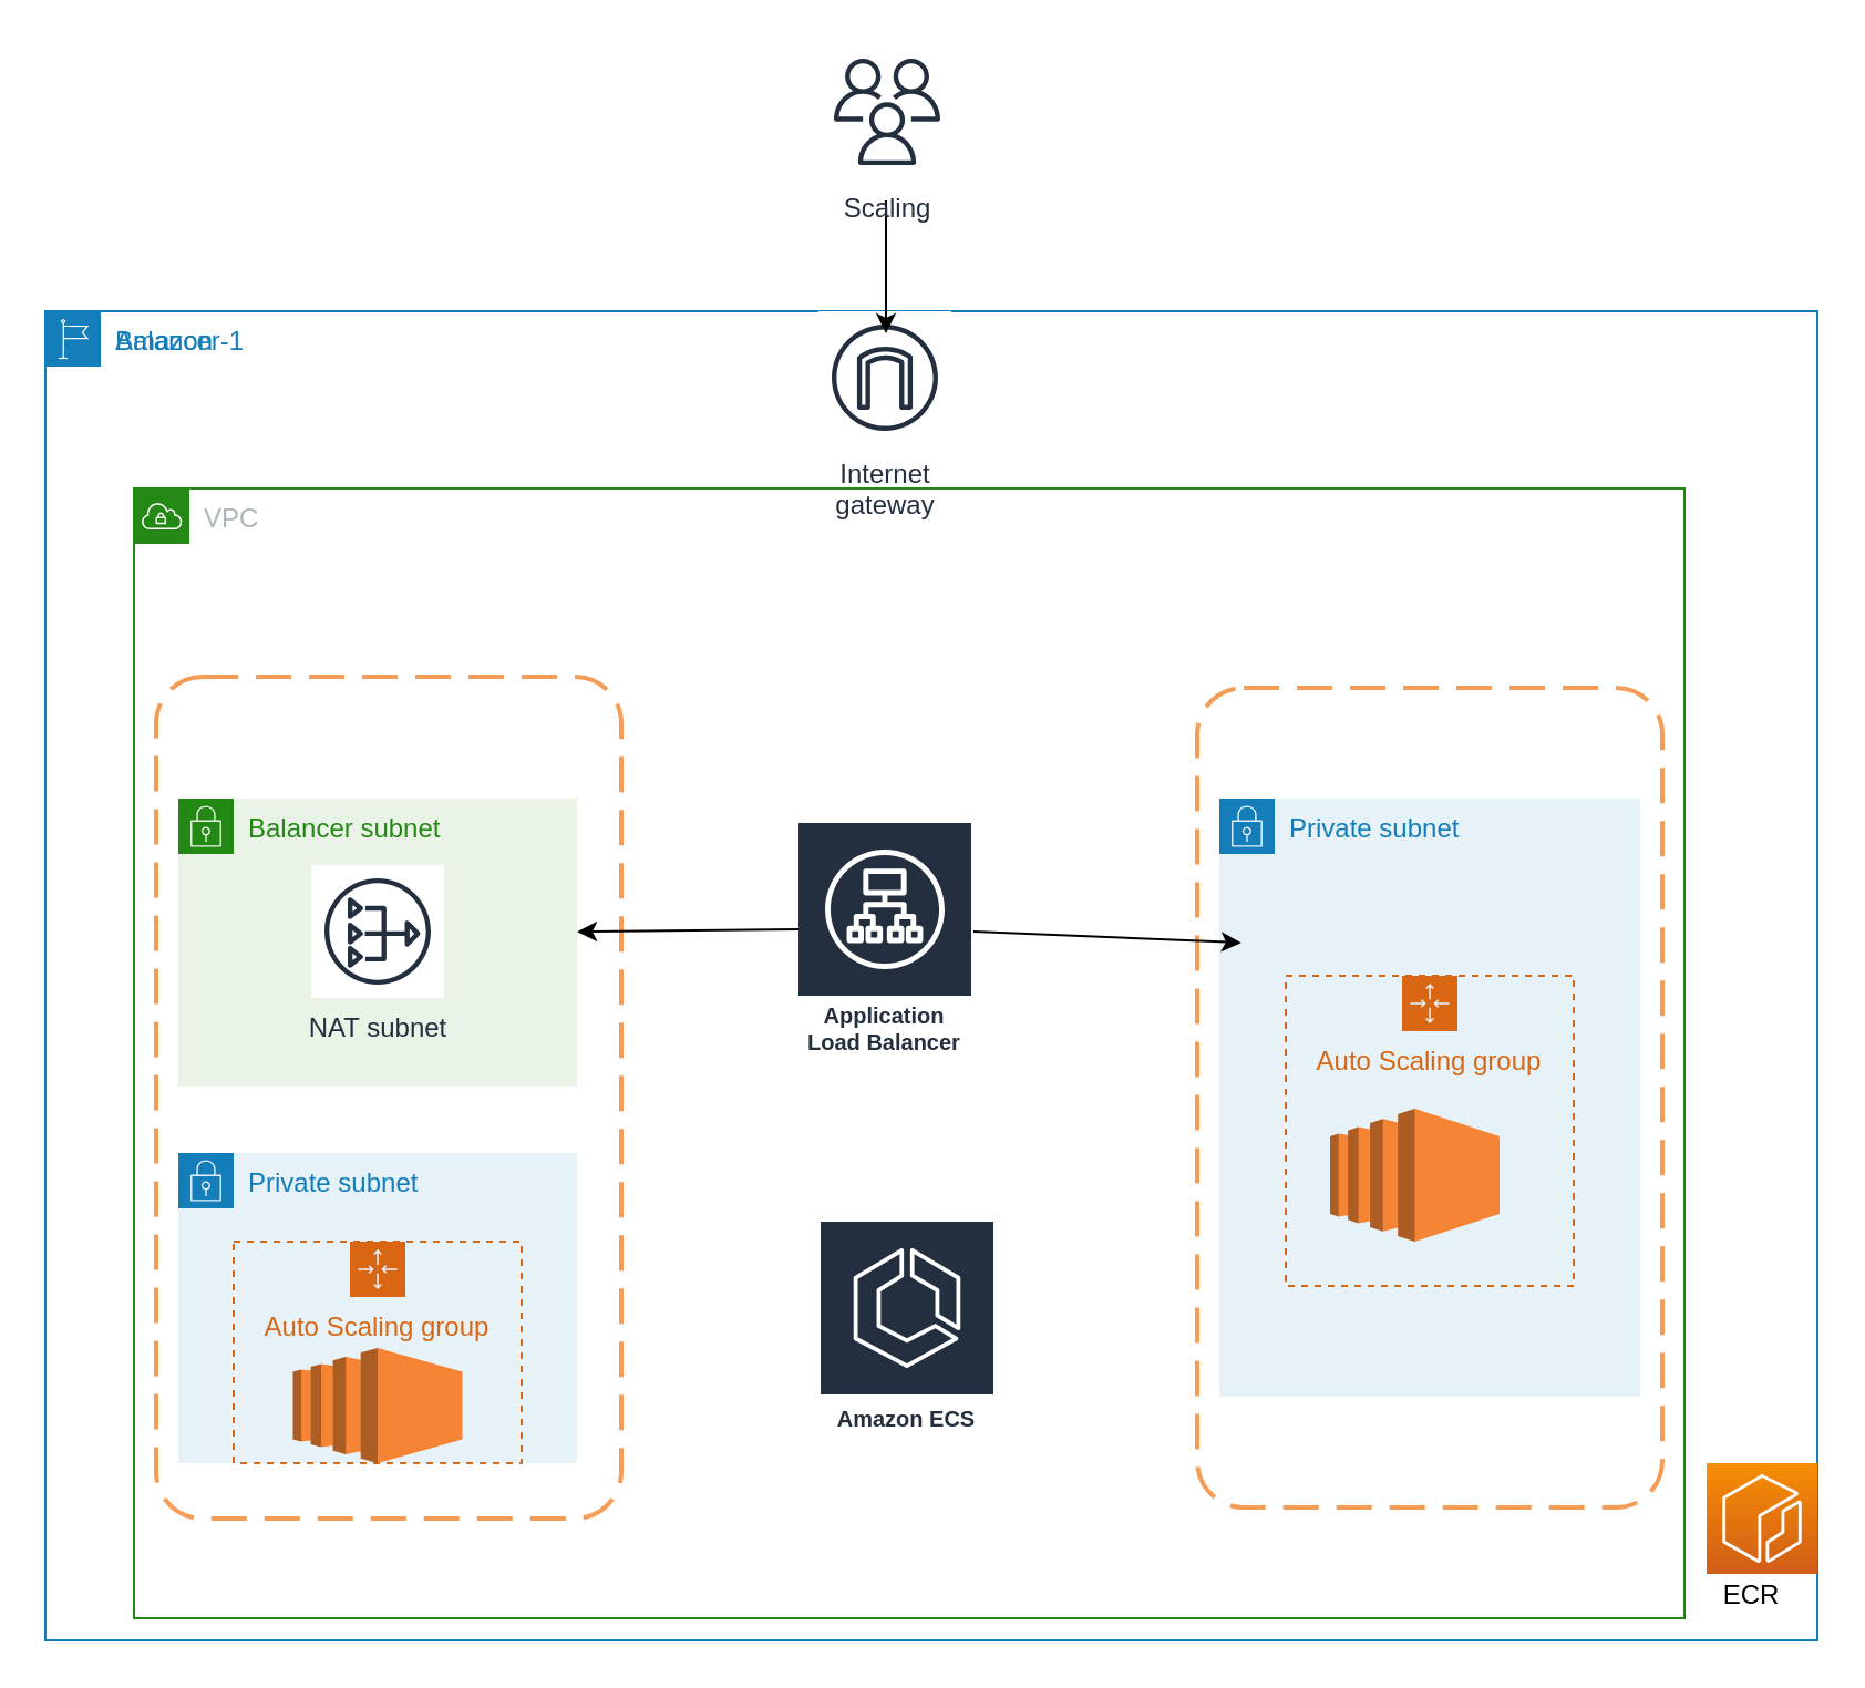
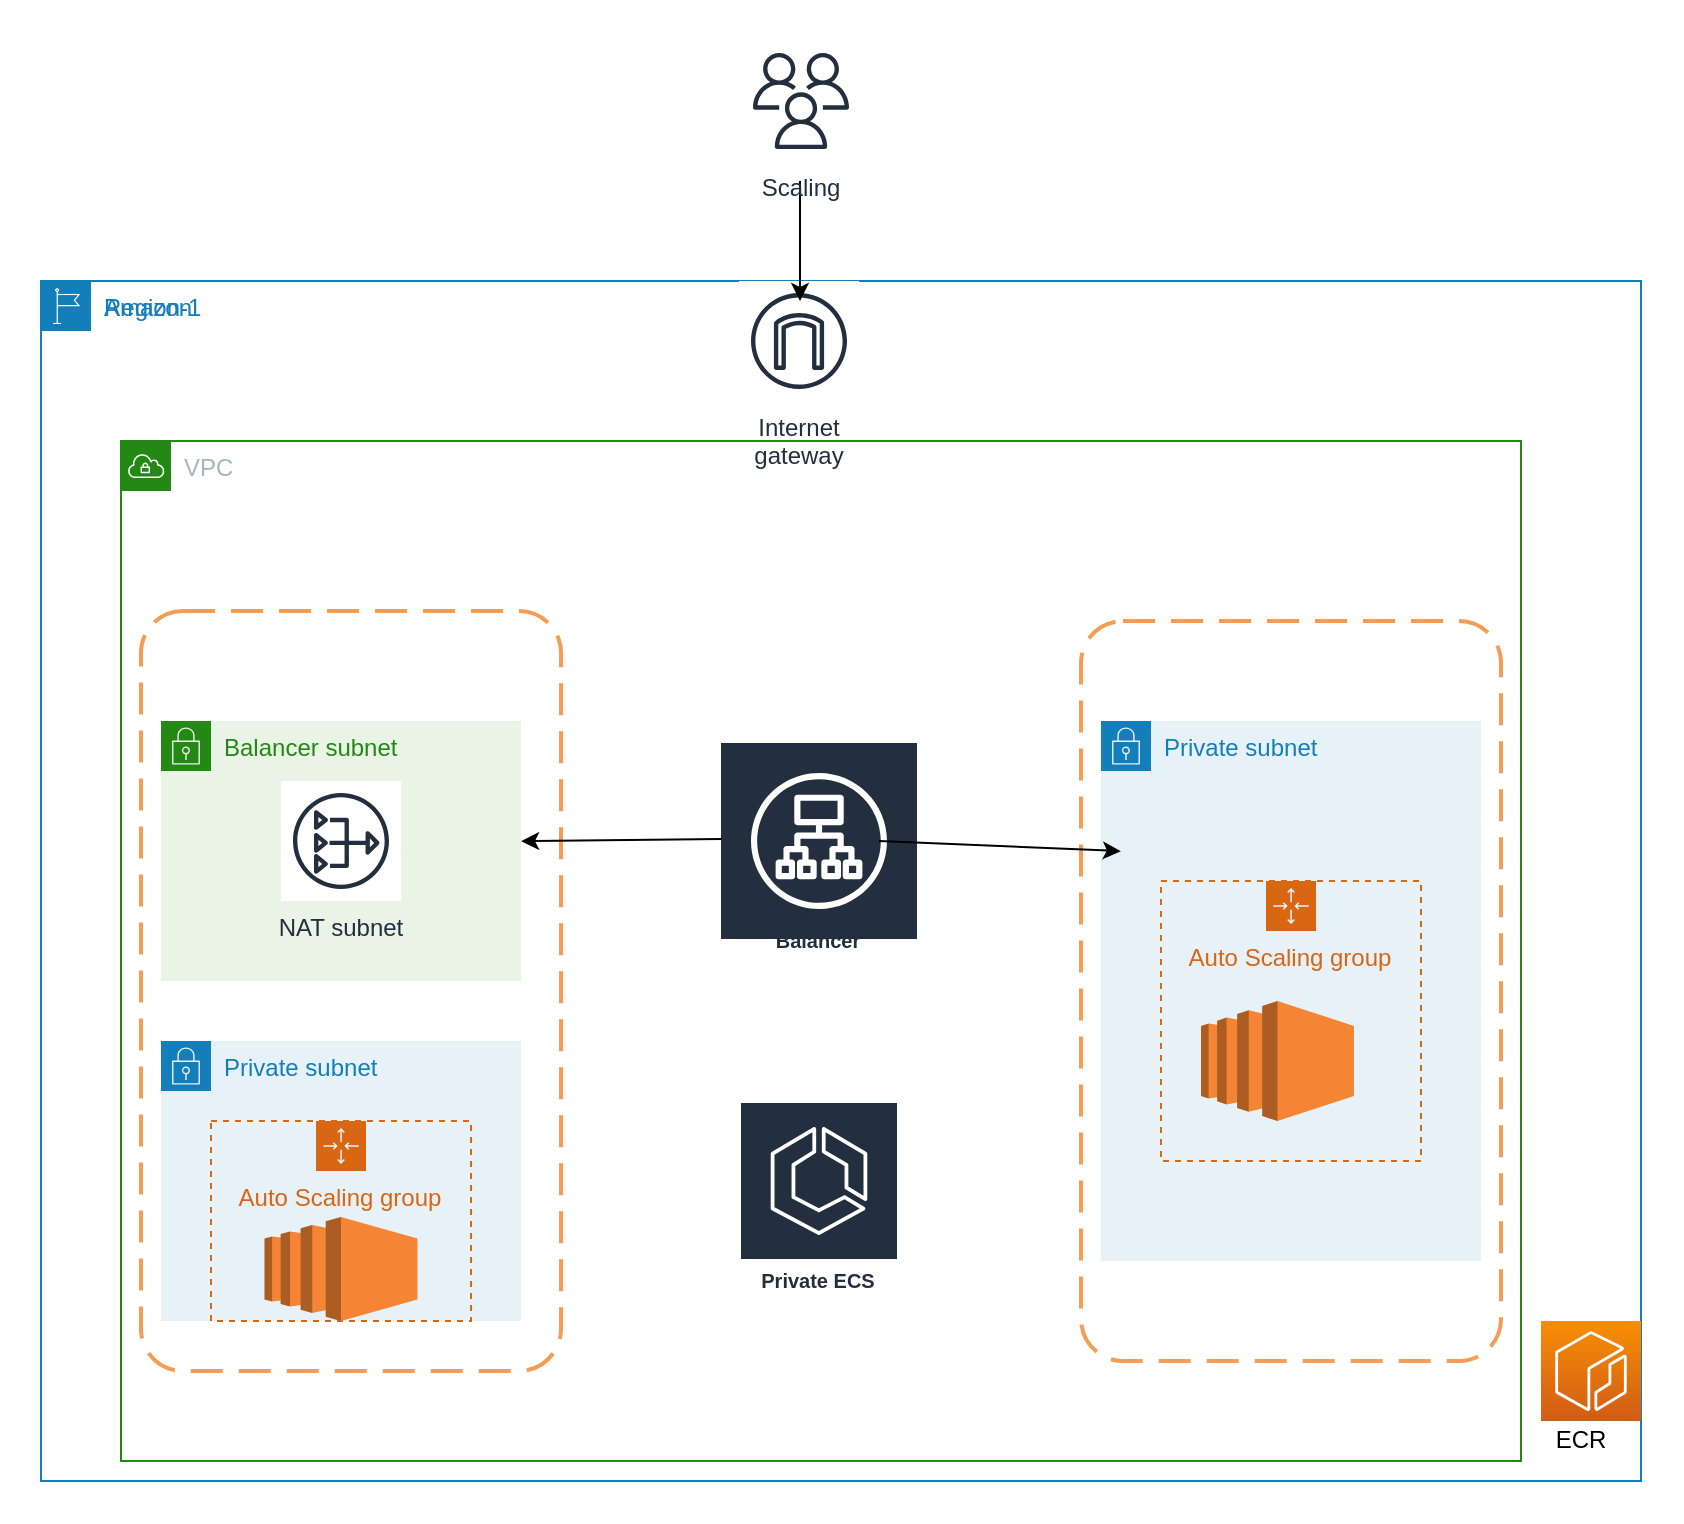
  <mxCell id="0" />
  <mxCell id="1" parent="0" />
  <mxCell id="2" value="Amazon" style="points=[[0,0],[0.25,0],[0.5,0],[0.75,0],[1,0],[1,0.25],[1,0.5],[1,0.75],[1,1],[0.75,1],[0.5,1],[0.25,1],[0,1],[0,0.75],[0,0.5],[0,0.25]];outlineConnect=0;gradientColor=none;html=1;whiteSpace=wrap;fontSize=12;fontStyle=0;container=1;pointerEvents=0;collapsible=0;recursiveResize=0;shape=mxgraph.aws4.group;grIcon=mxgraph.aws4.group_region;strokeColor=#147EBA;fillColor=none;verticalAlign=top;align=left;spacingLeft=30;fontColor=#147EBA;" parent="1" vertex="1"><mxGeometry x="20" y="140" width="800" height="600" as="geometry" /></mxCell>
  <mxCell id="3" value="VPC" style="points=[[0,0],[0.25,0],[0.5,0],[0.75,0],[1,0],[1,0.25],[1,0.5],[1,0.75],[1,1],[0.75,1],[0.5,1],[0.25,1],[0,1],[0,0.75],[0,0.5],[0,0.25]];outlineConnect=0;gradientColor=none;html=1;whiteSpace=wrap;fontSize=12;fontStyle=0;container=1;pointerEvents=0;collapsible=0;recursiveResize=0;shape=mxgraph.aws4.group;grIcon=mxgraph.aws4.group_vpc;strokeColor=#248814;fillColor=none;verticalAlign=top;align=left;spacingLeft=30;fontColor=#AAB7B8;dashed=0;" parent="1" vertex="1"><mxGeometry x="60" y="220" width="700" height="510" as="geometry" /></mxCell>
- <mxCell id="4" value="Balancer-1" style="points=[[0,0],[0.25,0],[0.5,0],[0.75,0],[1,0],[1,0.25],[1,0.5],[1,0.75],[1,1],[0.75,1],[0.5,1],[0.25,1],[0,1],[0,0.75],[0,0.5],[0,0.25]];outlineConnect=0;gradientColor=none;html=1;whiteSpace=wrap;fontSize=12;fontStyle=0;container=1;pointerEvents=0;collapsible=0;recursiveResize=0;shape=mxgraph.aws4.group;grIcon=mxgraph.aws4.group_region;strokeColor=#147EBA;fillColor=none;verticalAlign=top;align=left;spacingLeft=30;fontColor=#147EBA;dashed=1;" parent="1" vertex="1"><mxGeometry x="20" y="140" width="800" height="600" as="geometry" /></mxCell>
+ <mxCell id="4" value="Region-1" style="points=[[0,0],[0.25,0],[0.5,0],[0.75,0],[1,0],[1,0.25],[1,0.5],[1,0.75],[1,1],[0.75,1],[0.5,1],[0.25,1],[0,1],[0,0.75],[0,0.5],[0,0.25]];outlineConnect=0;gradientColor=none;html=1;whiteSpace=wrap;fontSize=12;fontStyle=0;container=1;pointerEvents=0;collapsible=0;recursiveResize=0;shape=mxgraph.aws4.group;grIcon=mxgraph.aws4.group_region;strokeColor=#147EBA;fillColor=none;verticalAlign=top;align=left;spacingLeft=30;fontColor=#147EBA;dashed=1;" parent="1" vertex="1"><mxGeometry x="20" y="140" width="800" height="600" as="geometry" /></mxCell>
  <mxCell id="5" value="" style="rounded=1;arcSize=10;dashed=1;strokeColor=#F59D56;fillColor=none;gradientColor=none;dashPattern=8 4;strokeWidth=2;" parent="4" vertex="1"><mxGeometry x="520" y="170" width="210" height="370" as="geometry" /></mxCell>
  <mxCell id="6" value="Private subnet" style="points=[[0,0],[0.25,0],[0.5,0],[0.75,0],[1,0],[1,0.25],[1,0.5],[1,0.75],[1,1],[0.75,1],[0.5,1],[0.25,1],[0,1],[0,0.75],[0,0.5],[0,0.25]];outlineConnect=0;gradientColor=none;html=1;whiteSpace=wrap;fontSize=12;fontStyle=0;container=1;pointerEvents=0;collapsible=0;recursiveResize=0;shape=mxgraph.aws4.group;grIcon=mxgraph.aws4.group_security_group;grStroke=0;strokeColor=#147EBA;fillColor=#E6F2F8;verticalAlign=top;align=left;spacingLeft=30;fontColor=#147EBA;dashed=0;" parent="4" vertex="1"><mxGeometry x="530" y="220" width="190" height="270" as="geometry" /></mxCell>
  <mxCell id="7" value="Private subnet" style="points=[[0,0],[0.25,0],[0.5,0],[0.75,0],[1,0],[1,0.25],[1,0.5],[1,0.75],[1,1],[0.75,1],[0.5,1],[0.25,1],[0,1],[0,0.75],[0,0.5],[0,0.25]];outlineConnect=0;gradientColor=none;html=1;whiteSpace=wrap;fontSize=12;fontStyle=0;container=1;pointerEvents=0;collapsible=0;recursiveResize=0;shape=mxgraph.aws4.group;grIcon=mxgraph.aws4.group_security_group;grStroke=0;strokeColor=#147EBA;fillColor=#E6F2F8;verticalAlign=top;align=left;spacingLeft=30;fontColor=#147EBA;dashed=0;" parent="4" vertex="1"><mxGeometry x="60" y="380" width="180" height="140" as="geometry" /></mxCell>
  <mxCell id="8" value="" style="rounded=1;arcSize=10;dashed=1;strokeColor=#F59D56;fillColor=none;gradientColor=none;dashPattern=8 4;strokeWidth=2;" parent="4" vertex="1"><mxGeometry x="50" y="165" width="210" height="380" as="geometry" /></mxCell>
  <mxCell id="9" value="Internet&#10;gateway" style="sketch=0;outlineConnect=0;fontColor=#232F3E;gradientColor=none;strokeColor=#232F3E;fillColor=#ffffff;dashed=0;verticalLabelPosition=bottom;verticalAlign=top;align=center;html=1;fontSize=12;fontStyle=0;aspect=fixed;shape=mxgraph.aws4.resourceIcon;resIcon=mxgraph.aws4.internet_gateway;" parent="4" vertex="1"><mxGeometry x="349" width="60" height="60" as="geometry" /></mxCell>
  <mxCell id="10" value="Balancer subnet" style="points=[[0,0],[0.25,0],[0.5,0],[0.75,0],[1,0],[1,0.25],[1,0.5],[1,0.75],[1,1],[0.75,1],[0.5,1],[0.25,1],[0,1],[0,0.75],[0,0.5],[0,0.25]];outlineConnect=0;gradientColor=none;html=1;whiteSpace=wrap;fontSize=12;fontStyle=0;container=1;pointerEvents=0;collapsible=0;recursiveResize=0;shape=mxgraph.aws4.group;grIcon=mxgraph.aws4.group_security_group;grStroke=0;strokeColor=#248814;fillColor=#E9F3E6;verticalAlign=top;align=left;spacingLeft=30;fontColor=#248814;dashed=0;" parent="4" vertex="1"><mxGeometry x="60" y="220" width="180" height="130" as="geometry" /></mxCell>
  <mxCell id="11" value="NAT subnet" style="sketch=0;outlineConnect=0;fontColor=#232F3E;gradientColor=none;strokeColor=#232F3E;fillColor=#ffffff;dashed=0;verticalLabelPosition=bottom;verticalAlign=top;align=center;html=1;fontSize=12;fontStyle=0;aspect=fixed;shape=mxgraph.aws4.resourceIcon;resIcon=mxgraph.aws4.nat_gateway;" parent="10" vertex="1"><mxGeometry x="60" y="30" width="60" height="60" as="geometry" /></mxCell>
- <mxCell id="12" value="Application Load Balancer" style="sketch=0;outlineConnect=0;fontColor=#232F3E;gradientColor=none;strokeColor=#ffffff;fillColor=#232F3E;dashed=0;verticalLabelPosition=middle;verticalAlign=bottom;align=center;html=1;whiteSpace=wrap;fontSize=10;fontStyle=1;spacing=3;shape=mxgraph.aws4.productIcon;prIcon=mxgraph.aws4.application_load_balancer;" parent="4" vertex="1"><mxGeometry x="339" y="230" width="80" height="110" as="geometry" /></mxCell>
+ <mxCell id="12" value="Application Load Balancer" style="sketch=0;outlineConnect=0;fontColor=#232F3E;gradientColor=none;strokeColor=#ffffff;fillColor=#232F3E;dashed=0;verticalLabelPosition=middle;verticalAlign=bottom;align=center;html=1;whiteSpace=wrap;fontSize=10;fontStyle=1;spacing=3;shape=mxgraph.aws4.productIcon;prIcon=mxgraph.aws4.application_load_balancer;" parent="4" vertex="1"><mxGeometry x="339" y="230" width="100" height="110" as="geometry" /></mxCell>
  <mxCell id="13" value="Auto Scaling group" style="points=[[0,0],[0.25,0],[0.5,0],[0.75,0],[1,0],[1,0.25],[1,0.5],[1,0.75],[1,1],[0.75,1],[0.5,1],[0.25,1],[0,1],[0,0.75],[0,0.5],[0,0.25]];outlineConnect=0;gradientColor=none;html=1;whiteSpace=wrap;fontSize=12;fontStyle=0;container=1;pointerEvents=0;collapsible=0;recursiveResize=0;shape=mxgraph.aws4.groupCenter;grIcon=mxgraph.aws4.group_auto_scaling_group;grStroke=1;strokeColor=#D86613;fillColor=none;verticalAlign=top;align=center;fontColor=#D86613;dashed=1;spacingTop=25;" parent="4" vertex="1"><mxGeometry x="85" y="420" width="130" height="100" as="geometry" /></mxCell>
  <mxCell id="14" value="Auto Scaling group" style="points=[[0,0],[0.25,0],[0.5,0],[0.75,0],[1,0],[1,0.25],[1,0.5],[1,0.75],[1,1],[0.75,1],[0.5,1],[0.25,1],[0,1],[0,0.75],[0,0.5],[0,0.25]];outlineConnect=0;gradientColor=none;html=1;whiteSpace=wrap;fontSize=12;fontStyle=0;container=1;pointerEvents=0;collapsible=0;recursiveResize=0;shape=mxgraph.aws4.groupCenter;grIcon=mxgraph.aws4.group_auto_scaling_group;grStroke=1;strokeColor=#D86613;fillColor=none;verticalAlign=top;align=center;fontColor=#D86613;dashed=1;spacingTop=25;" parent="4" vertex="1"><mxGeometry x="560" y="300" width="130" height="140" as="geometry" /></mxCell>
  <mxCell id="15" value="" style="outlineConnect=0;dashed=0;verticalLabelPosition=bottom;verticalAlign=top;align=center;html=1;shape=mxgraph.aws3.ec2;fillColor=#F58534;gradientColor=none;" parent="14" vertex="1"><mxGeometry x="20" y="60" width="76.5" height="60" as="geometry" /></mxCell>
- <mxCell id="16" value="Amazon ECS" style="sketch=0;outlineConnect=0;fontColor=#232F3E;gradientColor=none;strokeColor=#ffffff;fillColor=#232F3E;dashed=0;verticalLabelPosition=middle;verticalAlign=bottom;align=center;html=1;whiteSpace=wrap;fontSize=10;fontStyle=1;spacing=3;shape=mxgraph.aws4.productIcon;prIcon=mxgraph.aws4.ecs;" parent="4" vertex="1"><mxGeometry x="349" y="410" width="80" height="100" as="geometry" /></mxCell>
+ <mxCell id="16" value="Private ECS" style="sketch=0;outlineConnect=0;fontColor=#232F3E;gradientColor=none;strokeColor=#ffffff;fillColor=#232F3E;dashed=0;verticalLabelPosition=middle;verticalAlign=bottom;align=center;html=1;whiteSpace=wrap;fontSize=10;fontStyle=1;spacing=3;shape=mxgraph.aws4.productIcon;prIcon=mxgraph.aws4.ecs;" parent="4" vertex="1"><mxGeometry x="349" y="410" width="80" height="100" as="geometry" /></mxCell>
  <mxCell id="17" value="" style="endArrow=classic;html=1;rounded=0;entryX=0.095;entryY=0.311;entryDx=0;entryDy=0;entryPerimeter=0;" parent="4" target="5" edge="1"><mxGeometry width="50" height="50" relative="1" as="geometry"><mxPoint x="419" y="280" as="sourcePoint" /><mxPoint x="469" y="230" as="targetPoint" /></mxGeometry></mxCell>
  <mxCell id="18" value="" style="endArrow=classic;html=1;rounded=0;entryX=0.905;entryY=0.303;entryDx=0;entryDy=0;entryPerimeter=0;exitX=0.013;exitY=0.445;exitDx=0;exitDy=0;exitPerimeter=0;" parent="4" source="12" target="8" edge="1"><mxGeometry width="50" height="50" relative="1" as="geometry"><mxPoint x="289" y="260" as="sourcePoint" /><mxPoint x="339" y="210" as="targetPoint" /></mxGeometry></mxCell>
  <mxCell id="19" value="" style="sketch=0;points=[[0,0,0],[0.25,0,0],[0.5,0,0],[0.75,0,0],[1,0,0],[0,1,0],[0.25,1,0],[0.5,1,0],[0.75,1,0],[1,1,0],[0,0.25,0],[0,0.5,0],[0,0.75,0],[1,0.25,0],[1,0.5,0],[1,0.75,0]];outlineConnect=0;fontColor=#232F3E;gradientColor=#F78E04;gradientDirection=north;fillColor=#D05C17;strokeColor=#ffffff;dashed=0;verticalLabelPosition=bottom;verticalAlign=top;align=center;html=1;fontSize=12;fontStyle=0;aspect=fixed;shape=mxgraph.aws4.resourceIcon;resIcon=mxgraph.aws4.ecr;" parent="4" vertex="1"><mxGeometry x="750" y="520" width="50" height="50" as="geometry" /></mxCell>
  <mxCell id="20" value="" style="outlineConnect=0;dashed=0;verticalLabelPosition=bottom;verticalAlign=top;align=center;html=1;shape=mxgraph.aws3.ec2;fillColor=#F58534;gradientColor=none;" parent="4" vertex="1"><mxGeometry x="111.75" y="468" width="76.5" height="52" as="geometry" /></mxCell>
  <mxCell id="21" style="edgeStyle=orthogonalEdgeStyle;rounded=0;orthogonalLoop=1;jettySize=auto;html=1;exitX=0.5;exitY=1;exitDx=0;exitDy=0;" edge="1" parent="4" source="14" target="14"><mxGeometry relative="1" as="geometry" /></mxCell>
  <mxCell id="22" value="" style="endArrow=classic;html=1;rounded=0;" parent="1" edge="1"><mxGeometry width="50" height="50" relative="1" as="geometry"><mxPoint x="399.5" y="90" as="sourcePoint" /><mxPoint x="399.5" y="150" as="targetPoint" /><Array as="points"><mxPoint x="399.5" y="120" /></Array></mxGeometry></mxCell>
  <mxCell id="23" value="Scaling" style="sketch=0;outlineConnect=0;fontColor=#232F3E;gradientColor=none;strokeColor=#232F3E;fillColor=#ffffff;dashed=0;verticalLabelPosition=bottom;verticalAlign=top;align=center;html=1;fontSize=12;fontStyle=0;aspect=fixed;shape=mxgraph.aws4.resourceIcon;resIcon=mxgraph.aws4.users;" parent="1" vertex="1"><mxGeometry x="370" y="20" width="60" height="60" as="geometry" /></mxCell>
  <mxCell id="24" value="ECR" style="text;html=1;align=center;verticalAlign=middle;resizable=0;points=[];autosize=1;strokeColor=none;fillColor=none;" parent="1" vertex="1"><mxGeometry x="765" y="705" width="50" height="30" as="geometry" /></mxCell>
